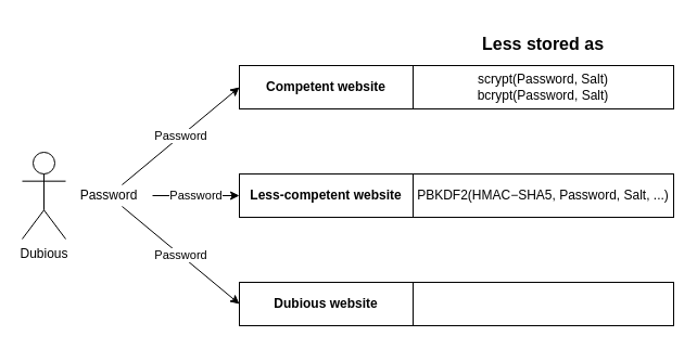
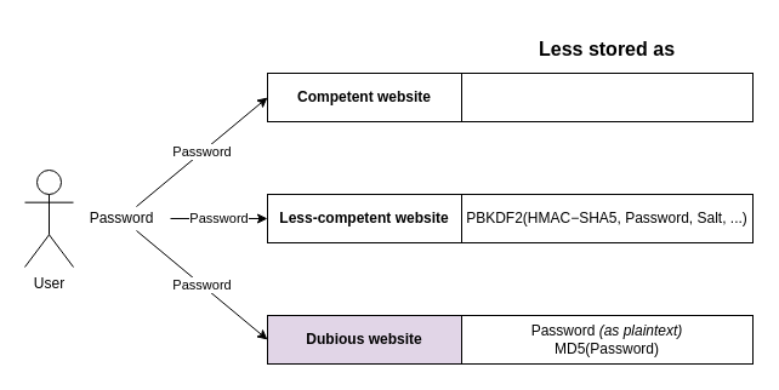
  <mxCell id="0" />
  <mxCell id="1" parent="0" />
  <mxCell id="2" value="" style="rounded=0;whiteSpace=wrap;html=1;align=left;" vertex="1" parent="1"><mxGeometry x="220" y="260" width="400" height="40" as="geometry" /></mxCell>
  <mxCell id="3" value="" style="rounded=0;whiteSpace=wrap;html=1;align=left;" vertex="1" parent="1"><mxGeometry x="220" y="160" width="400" height="40" as="geometry" /></mxCell>
  <mxCell id="4" value="" style="rounded=0;whiteSpace=wrap;html=1;align=left;" vertex="1" parent="1"><mxGeometry x="220" y="60" width="400" height="40" as="geometry" /></mxCell>
- <mxCell id="5" value="Dubious" style="shape=umlActor;verticalLabelPosition=bottom;verticalAlign=top;html=1;outlineConnect=0;" vertex="1" parent="1"><mxGeometry x="20" y="140" width="40" height="80" as="geometry" /></mxCell>
+ <mxCell id="5" value="User" style="shape=umlActor;verticalLabelPosition=bottom;verticalAlign=top;html=1;outlineConnect=0;" vertex="1" parent="1"><mxGeometry x="20" y="140" width="40" height="80" as="geometry" /></mxCell>
  <mxCell id="6" value="Password" style="text;html=1;strokeColor=none;fillColor=none;align=center;verticalAlign=middle;whiteSpace=wrap;rounded=0;" vertex="1" parent="1"><mxGeometry x="60" y="170" width="80" height="20" as="geometry" /></mxCell>
  <mxCell id="7" value="Competent website" style="rounded=0;whiteSpace=wrap;html=1;" vertex="1" parent="1"><mxGeometry x="220" y="60" width="160" height="40" as="geometry" /></mxCell>
  <mxCell id="8" value="Less-competent website" style="rounded=0;whiteSpace=wrap;html=1;" vertex="1" parent="1"><mxGeometry x="220" y="160" width="160" height="40" as="geometry" /></mxCell>
- <mxCell id="9" value="Dubious website" style="rounded=0;whiteSpace=wrap;html=1;fontStyle=1" vertex="1" parent="1"><mxGeometry x="220" y="260" width="160" height="40" as="geometry" /></mxCell>
+ <mxCell id="9" value="Dubious website" style="rounded=0;whiteSpace=wrap;html=1;fontStyle=1;fillColor=#e1d5e7;" vertex="1" parent="1"><mxGeometry x="220" y="260" width="160" height="40" as="geometry" /></mxCell>
  <mxCell id="10" value="Password" style="endArrow=classic;html=1;entryX=0;entryY=0.5;entryDx=0;entryDy=0;" edge="1" parent="1" source="6" target="7"><mxGeometry width="50" height="50" relative="1" as="geometry"><mxPoint x="380" y="350" as="sourcePoint" /><mxPoint x="430" y="300" as="targetPoint" /></mxGeometry></mxCell>
  <mxCell id="11" value="Password" style="endArrow=classic;html=1;" edge="1" parent="1" source="6" target="8"><mxGeometry width="50" height="50" relative="1" as="geometry"><mxPoint x="90" y="140" as="sourcePoint" /><mxPoint x="140" y="90" as="targetPoint" /></mxGeometry></mxCell>
  <mxCell id="12" value="Password" style="endArrow=classic;html=1;entryX=0;entryY=0.5;entryDx=0;entryDy=0;" edge="1" parent="1" source="6" target="9"><mxGeometry width="50" height="50" relative="1" as="geometry"><mxPoint x="380" y="350" as="sourcePoint" /><mxPoint x="430" y="300" as="targetPoint" /></mxGeometry></mxCell>
  <mxCell id="13" value="&lt;b&gt;&lt;font style=&quot;font-size: 16px&quot;&gt;Less stored as&lt;br&gt;&lt;/font&gt;&lt;/b&gt;" style="text;html=1;strokeColor=none;fillColor=none;align=center;verticalAlign=middle;whiteSpace=wrap;rounded=0;" vertex="1" parent="1"><mxGeometry x="380" y="20" width="240" height="40" as="geometry" /></mxCell>
- <mxCell id="14" value="&lt;div&gt;scrypt(Password, Salt)&lt;/div&gt;&lt;div&gt;bcrypt(Password, Salt)&lt;br&gt;&lt;/div&gt;" style="text;html=1;strokeColor=none;fillColor=none;align=center;verticalAlign=middle;whiteSpace=wrap;rounded=0;" vertex="1" parent="1"><mxGeometry x="380" y="60" width="240" height="40" as="geometry" /></mxCell>
  <mxCell id="15" value="PBKDF2(HMAC−SHA5, Password, Salt, ...)" style="text;html=1;strokeColor=none;fillColor=none;align=center;verticalAlign=middle;whiteSpace=wrap;rounded=0;" vertex="1" parent="1"><mxGeometry x="380" y="160" width="240" height="40" as="geometry" /></mxCell>
+ <mxCell id="16" value="&lt;div&gt;Password&lt;i&gt; (as plaintext)&lt;/i&gt;&lt;/div&gt;&lt;div&gt;MD5(Password)&lt;br&gt;&lt;/div&gt;" style="text;html=1;strokeColor=none;fillColor=none;align=center;verticalAlign=middle;whiteSpace=wrap;rounded=0;" vertex="1" parent="1"><mxGeometry x="380" y="260" width="240" height="40" as="geometry" /></mxCell>
  <mxCell id="17" value="Competent website" style="rounded=0;whiteSpace=wrap;html=1;fontStyle=1" vertex="1" parent="1"><mxGeometry x="220" y="60" width="160" height="40" as="geometry" /></mxCell>
  <mxCell id="18" value="Less-competent website" style="rounded=0;whiteSpace=wrap;html=1;fontStyle=1" vertex="1" parent="1"><mxGeometry x="220" y="160" width="160" height="40" as="geometry" /></mxCell>
